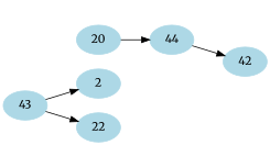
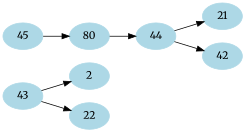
  digraph {
    fontname=Merriweather
    rankdir=LR
    node [color=lightblue fontname=Merriweather style=filled]
    edge [fontname=Merriweather]
    n1 [label=2]
-   20
+   20 [label=80]
    44
    43
    22
+   21
    42
+   45
    20 -> 44
+   44 -> 21
    44 -> 42
    43 -> n1
    43 -> 22
+   45 -> 20
  }
